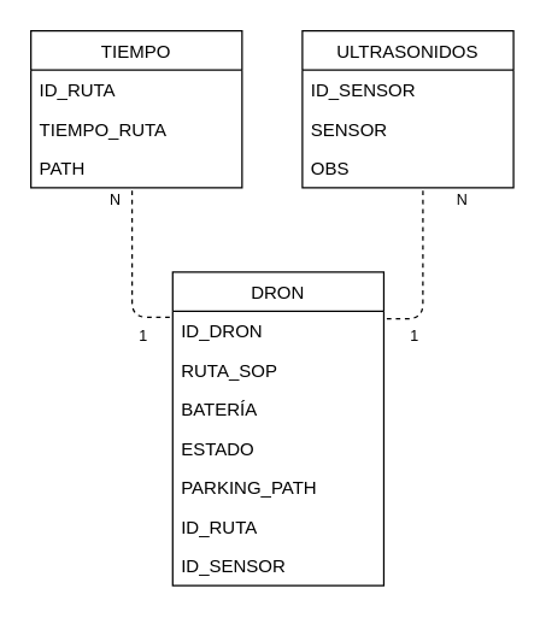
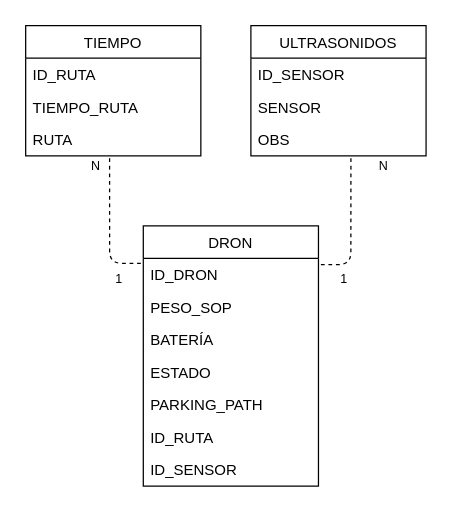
  <mxCell id="0" />
  <mxCell id="1" parent="0" />
  <mxCell id="2" value="TIEMPO" style="swimlane;fontStyle=0;childLayout=stackLayout;horizontal=1;startSize=26;fillColor=none;horizontalStack=0;resizeParent=1;resizeParentMax=0;resizeLast=0;collapsible=1;marginBottom=0;" vertex="1" parent="1"><mxGeometry x="20" y="20" width="140" height="104" as="geometry" /></mxCell>
  <mxCell id="3" value="ID_RUTA" style="text;strokeColor=none;fillColor=none;align=left;verticalAlign=top;spacingLeft=4;spacingRight=4;overflow=hidden;rotatable=0;points=[[0,0.5],[1,0.5]];portConstraint=eastwest;" vertex="1" parent="2"><mxGeometry y="26" width="140" height="26" as="geometry" /></mxCell>
  <mxCell id="4" value="TIEMPO_RUTA" style="text;strokeColor=none;fillColor=none;align=left;verticalAlign=top;spacingLeft=4;spacingRight=4;overflow=hidden;rotatable=0;points=[[0,0.5],[1,0.5]];portConstraint=eastwest;" vertex="1" parent="2"><mxGeometry y="52" width="140" height="26" as="geometry" /></mxCell>
- <mxCell id="5" value="PATH" style="text;strokeColor=none;fillColor=none;align=left;verticalAlign=top;spacingLeft=4;spacingRight=4;overflow=hidden;rotatable=0;points=[[0,0.5],[1,0.5]];portConstraint=eastwest;" vertex="1" parent="2"><mxGeometry y="78" width="140" height="26" as="geometry" /></mxCell>
+ <mxCell id="5" value="RUTA" style="text;strokeColor=none;fillColor=none;align=left;verticalAlign=top;spacingLeft=4;spacingRight=4;overflow=hidden;rotatable=0;points=[[0,0.5],[1,0.5]];portConstraint=eastwest;" vertex="1" parent="2"><mxGeometry y="78" width="140" height="26" as="geometry" /></mxCell>
  <mxCell id="6" value="ULTRASONIDOS" style="swimlane;fontStyle=0;childLayout=stackLayout;horizontal=1;startSize=26;fillColor=none;horizontalStack=0;resizeParent=1;resizeParentMax=0;resizeLast=0;collapsible=1;marginBottom=0;" vertex="1" parent="1"><mxGeometry x="200" y="20" width="140" height="104" as="geometry" /></mxCell>
  <mxCell id="7" value="ID_SENSOR" style="text;strokeColor=none;fillColor=none;align=left;verticalAlign=top;spacingLeft=4;spacingRight=4;overflow=hidden;rotatable=0;points=[[0,0.5],[1,0.5]];portConstraint=eastwest;" vertex="1" parent="6"><mxGeometry y="26" width="140" height="26" as="geometry" /></mxCell>
  <mxCell id="8" value="SENSOR" style="text;strokeColor=none;fillColor=none;align=left;verticalAlign=top;spacingLeft=4;spacingRight=4;overflow=hidden;rotatable=0;points=[[0,0.5],[1,0.5]];portConstraint=eastwest;" vertex="1" parent="6"><mxGeometry y="52" width="140" height="26" as="geometry" /></mxCell>
  <mxCell id="9" value="OBS" style="text;strokeColor=none;fillColor=none;align=left;verticalAlign=top;spacingLeft=4;spacingRight=4;overflow=hidden;rotatable=0;points=[[0,0.5],[1,0.5]];portConstraint=eastwest;" vertex="1" parent="6"><mxGeometry y="78" width="140" height="26" as="geometry" /></mxCell>
  <mxCell id="10" value="DRON" style="swimlane;fontStyle=0;childLayout=stackLayout;horizontal=1;startSize=26;fillColor=none;horizontalStack=0;resizeParent=1;resizeParentMax=0;resizeLast=0;collapsible=1;marginBottom=0;" vertex="1" parent="1"><mxGeometry x="114" y="180" width="140" height="208" as="geometry" /></mxCell>
  <mxCell id="11" value="ID_DRON" style="text;strokeColor=none;fillColor=none;align=left;verticalAlign=top;spacingLeft=4;spacingRight=4;overflow=hidden;rotatable=0;points=[[0,0.5],[1,0.5]];portConstraint=eastwest;" vertex="1" parent="10"><mxGeometry y="26" width="140" height="26" as="geometry" /></mxCell>
- <mxCell id="12" value="RUTA_SOP" style="text;strokeColor=none;fillColor=none;align=left;verticalAlign=top;spacingLeft=4;spacingRight=4;overflow=hidden;rotatable=0;points=[[0,0.5],[1,0.5]];portConstraint=eastwest;" vertex="1" parent="10"><mxGeometry y="52" width="140" height="26" as="geometry" /></mxCell>
+ <mxCell id="12" value="PESO_SOP" style="text;strokeColor=none;fillColor=none;align=left;verticalAlign=top;spacingLeft=4;spacingRight=4;overflow=hidden;rotatable=0;points=[[0,0.5],[1,0.5]];portConstraint=eastwest;" vertex="1" parent="10"><mxGeometry y="52" width="140" height="26" as="geometry" /></mxCell>
  <mxCell id="13" value="BATERÍA" style="text;strokeColor=none;fillColor=none;align=left;verticalAlign=top;spacingLeft=4;spacingRight=4;overflow=hidden;rotatable=0;points=[[0,0.5],[1,0.5]];portConstraint=eastwest;" vertex="1" parent="10"><mxGeometry y="78" width="140" height="26" as="geometry" /></mxCell>
  <mxCell id="14" value="ESTADO" style="text;strokeColor=none;fillColor=none;align=left;verticalAlign=top;spacingLeft=4;spacingRight=4;overflow=hidden;rotatable=0;points=[[0,0.5],[1,0.5]];portConstraint=eastwest;" vertex="1" parent="10"><mxGeometry y="104" width="140" height="26" as="geometry" /></mxCell>
  <mxCell id="15" value="PARKING_PATH" style="text;strokeColor=none;fillColor=none;align=left;verticalAlign=top;spacingLeft=4;spacingRight=4;overflow=hidden;rotatable=0;points=[[0,0.5],[1,0.5]];portConstraint=eastwest;" vertex="1" parent="10"><mxGeometry y="130" width="140" height="26" as="geometry" /></mxCell>
  <mxCell id="16" value="ID_RUTA" style="text;strokeColor=none;fillColor=none;align=left;verticalAlign=top;spacingLeft=4;spacingRight=4;overflow=hidden;rotatable=0;points=[[0,0.5],[1,0.5]];portConstraint=eastwest;" vertex="1" parent="10"><mxGeometry y="156" width="140" height="26" as="geometry" /></mxCell>
  <mxCell id="17" value="ID_SENSOR" style="text;strokeColor=none;fillColor=none;align=left;verticalAlign=top;spacingLeft=4;spacingRight=4;overflow=hidden;rotatable=0;points=[[0,0.5],[1,0.5]];portConstraint=eastwest;" vertex="1" parent="10"><mxGeometry y="182" width="140" height="26" as="geometry" /></mxCell>
  <mxCell id="18" value="" style="endArrow=none;html=1;edgeStyle=orthogonalEdgeStyle;entryX=0.479;entryY=1.038;entryDx=0;entryDy=0;entryPerimeter=0;exitX=-0.014;exitY=0.154;exitDx=0;exitDy=0;exitPerimeter=0;dashed=1;" edge="1" parent="1" source="11" target="5"><mxGeometry relative="1" as="geometry"><mxPoint x="170" y="330" as="sourcePoint" /><mxPoint x="330" y="330" as="targetPoint" /></mxGeometry></mxCell>
  <mxCell id="19" value="1" style="resizable=0;html=1;align=left;verticalAlign=bottom;labelBackgroundColor=#ffffff;fontSize=10;" connectable="0" vertex="1" parent="18"><mxGeometry x="-1" relative="1" as="geometry"><mxPoint x="-22.04" y="20" as="offset" /></mxGeometry></mxCell>
  <mxCell id="20" value="N" style="resizable=0;html=1;align=right;verticalAlign=bottom;labelBackgroundColor=#ffffff;fontSize=10;" connectable="0" vertex="1" parent="18"><mxGeometry x="1" relative="1" as="geometry"><mxPoint x="-7.06" y="15.06" as="offset" /></mxGeometry></mxCell>
  <mxCell id="21" value="" style="endArrow=none;html=1;edgeStyle=orthogonalEdgeStyle;entryX=0.571;entryY=1.038;entryDx=0;entryDy=0;entryPerimeter=0;exitX=1.014;exitY=0.192;exitDx=0;exitDy=0;exitPerimeter=0;dashed=1;" edge="1" parent="1" source="11" target="9"><mxGeometry relative="1" as="geometry"><mxPoint x="170" y="330" as="sourcePoint" /><mxPoint x="330" y="330" as="targetPoint" /></mxGeometry></mxCell>
  <mxCell id="22" value="1" style="resizable=0;html=1;align=left;verticalAlign=bottom;labelBackgroundColor=#ffffff;fontSize=10;" connectable="0" vertex="1" parent="21"><mxGeometry x="-1" relative="1" as="geometry"><mxPoint x="14.04" y="19.01" as="offset" /></mxGeometry></mxCell>
  <mxCell id="23" value="N" style="resizable=0;html=1;align=right;verticalAlign=bottom;labelBackgroundColor=#ffffff;fontSize=10;" connectable="0" vertex="1" parent="21"><mxGeometry x="1" relative="1" as="geometry"><mxPoint x="30.06" y="15.06" as="offset" /></mxGeometry></mxCell>
